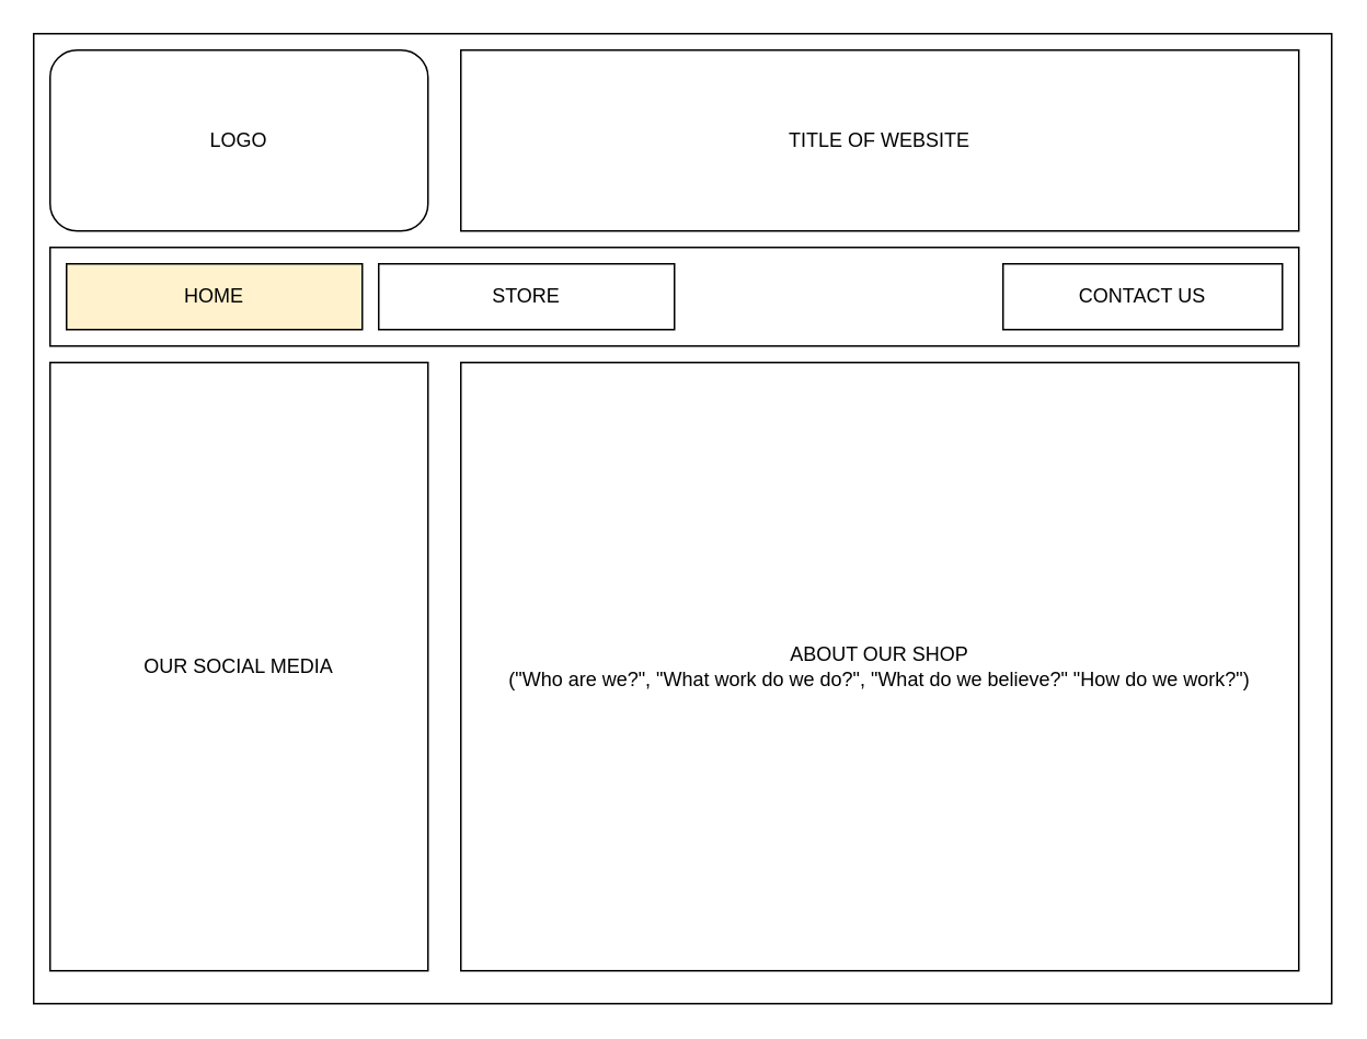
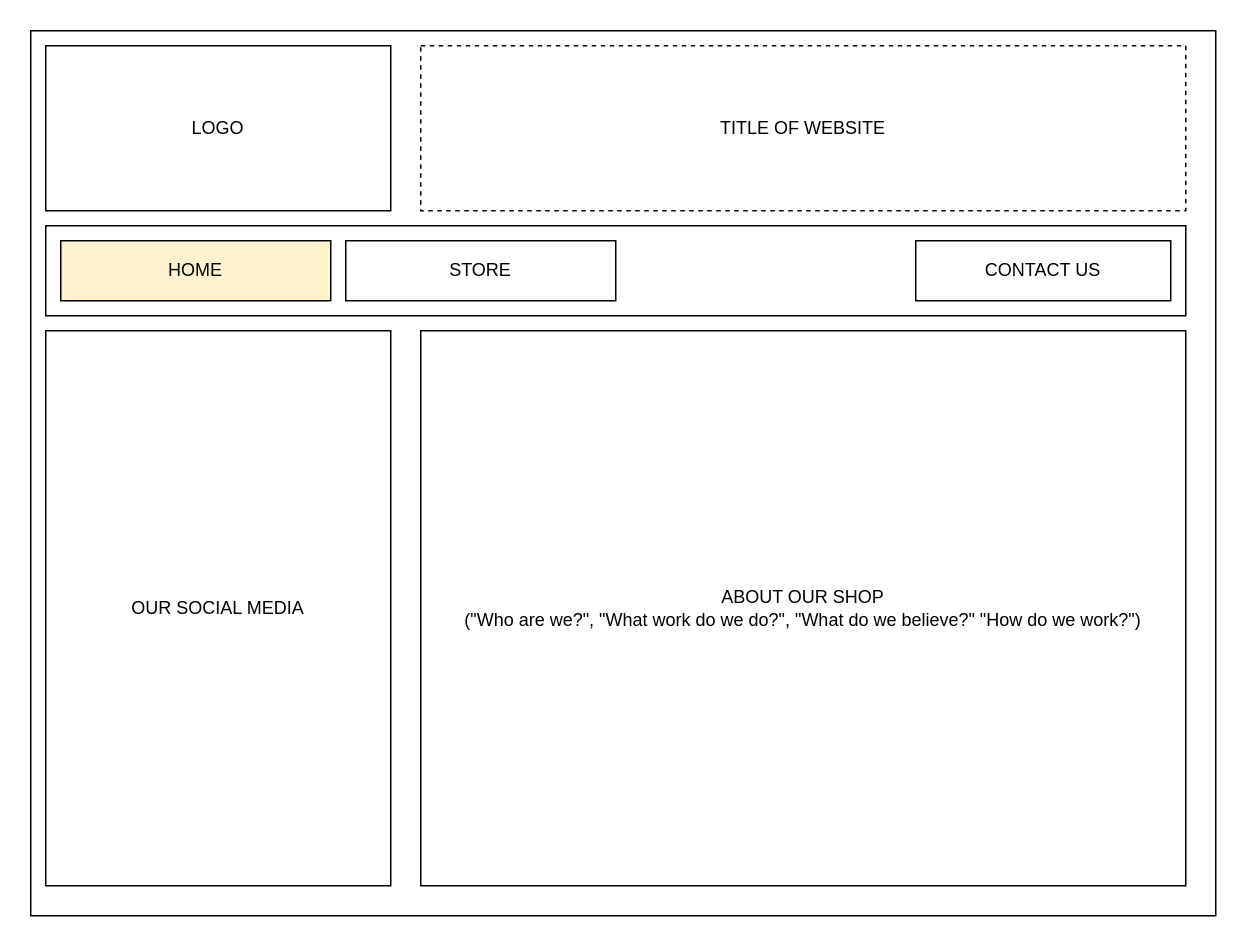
  <mxCell id="0" />
  <mxCell id="1" parent="0" />
  <mxCell id="2" value="" style="rounded=0;whiteSpace=wrap;html=1;" vertex="1" parent="1"><mxGeometry x="20" y="20" width="790" height="590" as="geometry" /></mxCell>
  <mxCell id="3" value="OUR SOCIAL MEDIA" style="rounded=0;whiteSpace=wrap;html=1;" vertex="1" parent="1"><mxGeometry x="30" y="220" width="230" height="370" as="geometry" /></mxCell>
  <mxCell id="4" value="ABOUT OUR SHOP&lt;br&gt;(&quot;Who are we?&quot;, &quot;What work do we do?&quot;, &quot;What do we believe?&quot; &quot;How do we work?&quot;)" style="rounded=0;whiteSpace=wrap;html=1;" vertex="1" parent="1"><mxGeometry x="280" y="220" width="510" height="370" as="geometry" /></mxCell>
- <mxCell id="5" value="LOGO" style="whiteSpace=wrap;html=1;rounded=1;" vertex="1" parent="1"><mxGeometry x="30" y="30" width="230" height="110" as="geometry" /></mxCell>
- <mxCell id="6" value="TITLE OF WEBSITE" style="rounded=0;whiteSpace=wrap;html=1;" vertex="1" parent="1"><mxGeometry x="280" y="30" width="510" height="110" as="geometry" /></mxCell>
+ <mxCell id="5" value="LOGO" style="rounded=0;whiteSpace=wrap;html=1;" vertex="1" parent="1"><mxGeometry x="30" y="30" width="230" height="110" as="geometry" /></mxCell>
+ <mxCell id="6" value="TITLE OF WEBSITE" style="rounded=0;whiteSpace=wrap;html=1;dashed=1;" vertex="1" parent="1"><mxGeometry x="280" y="30" width="510" height="110" as="geometry" /></mxCell>
  <mxCell id="7" value="" style="rounded=0;whiteSpace=wrap;html=1;" vertex="1" parent="1"><mxGeometry x="30" y="150" width="760" height="60" as="geometry" /></mxCell>
  <mxCell id="8" value="HOME" style="rounded=0;whiteSpace=wrap;html=1;fillColor=#fff2cc;" vertex="1" parent="1"><mxGeometry x="40" y="160" width="180" height="40" as="geometry" /></mxCell>
  <mxCell id="9" value="STORE" style="rounded=0;whiteSpace=wrap;html=1;" vertex="1" parent="1"><mxGeometry x="230" y="160" width="180" height="40" as="geometry" /></mxCell>
  <mxCell id="10" value="CONTACT US" style="rounded=0;whiteSpace=wrap;html=1;" vertex="1" parent="1"><mxGeometry x="610" y="160" width="170" height="40" as="geometry" /></mxCell>
